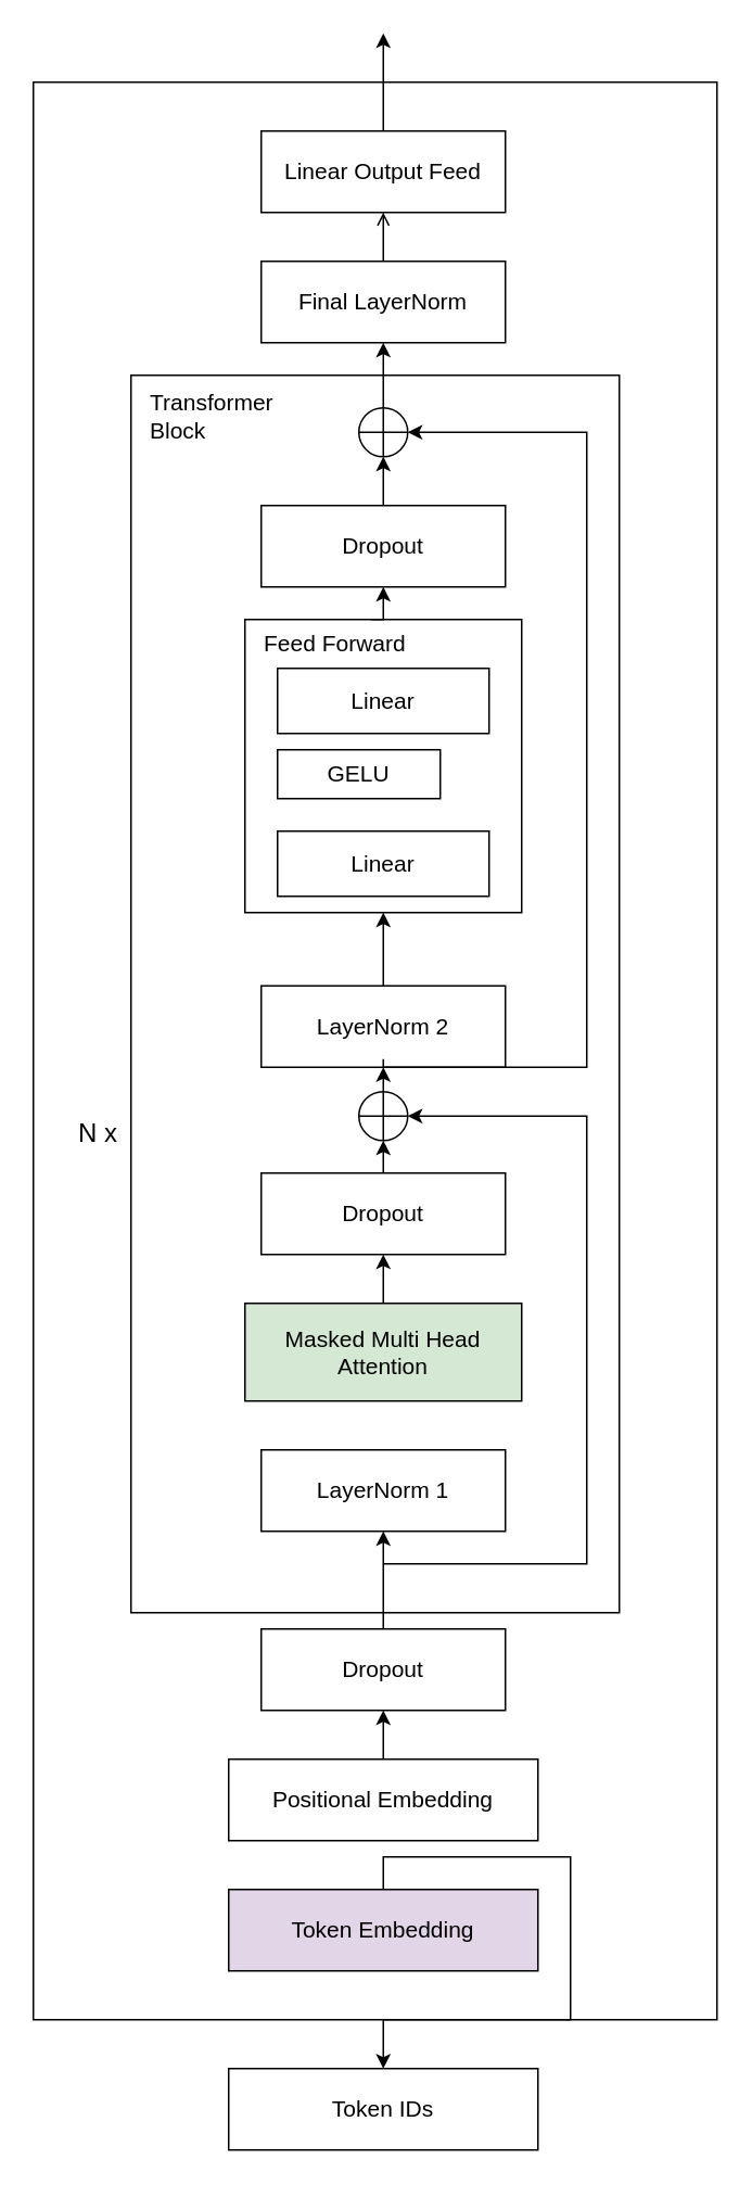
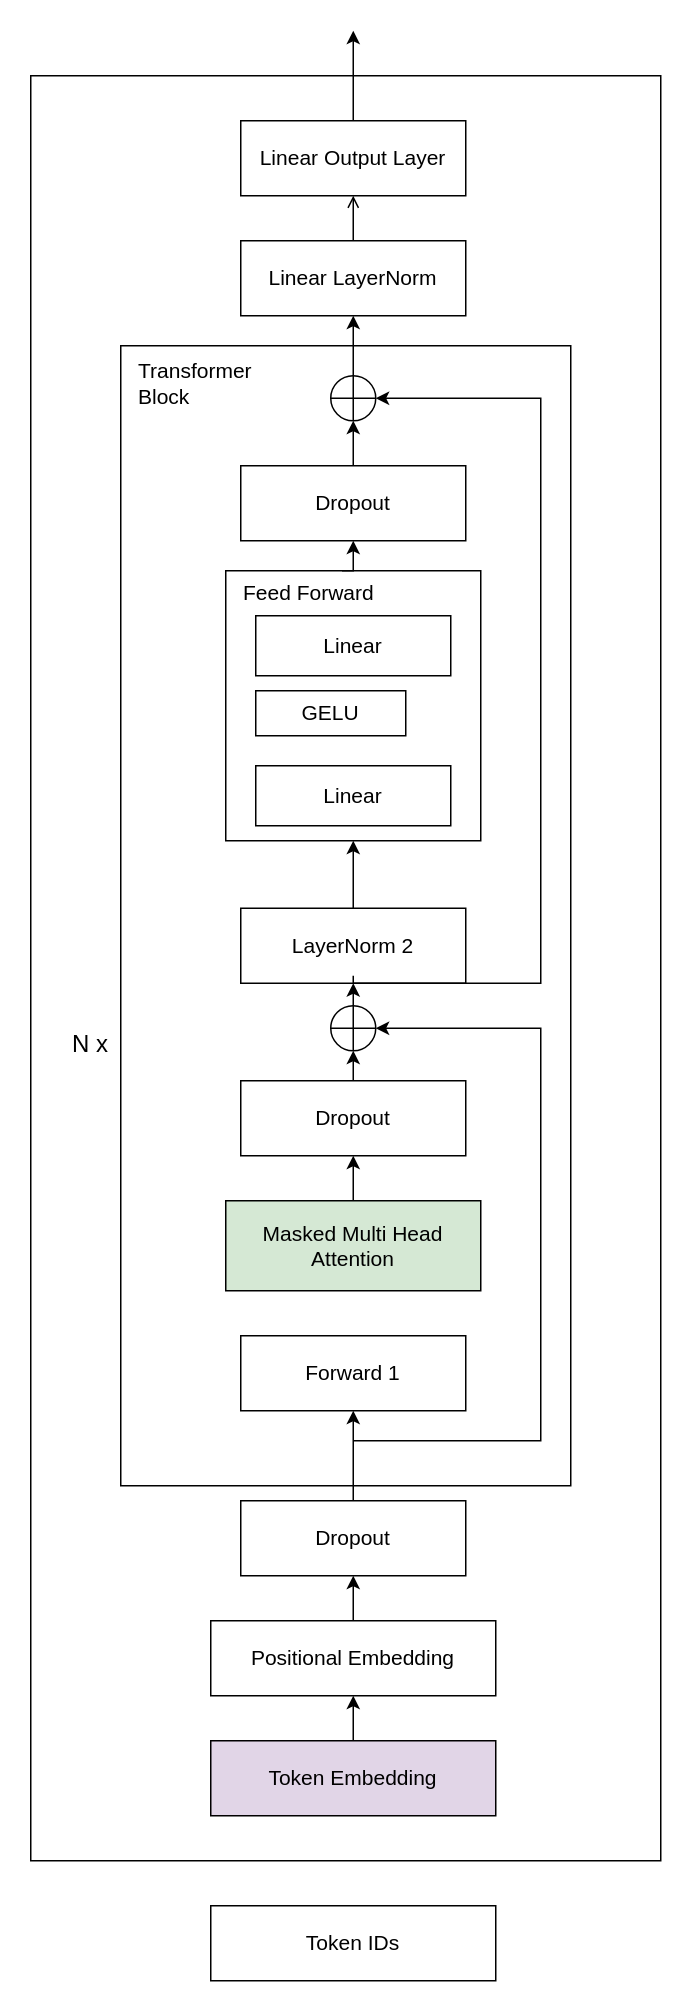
  <mxCell id="0" />
  <mxCell id="1" parent="0" />
  <mxCell id="2" value="" style="rounded=0;whiteSpace=wrap;html=1;" vertex="1" parent="1"><mxGeometry x="20" y="50" width="420" height="1190" as="geometry" /></mxCell>
  <mxCell id="3" value="" style="rounded=0;whiteSpace=wrap;html=1;fontSize=14;" vertex="1" parent="1"><mxGeometry x="80" y="230" width="300" height="760" as="geometry" /></mxCell>
  <mxCell id="4" value="" style="rounded=0;whiteSpace=wrap;html=1;fontSize=14;" vertex="1" parent="1"><mxGeometry x="150" y="380" width="170" height="180" as="geometry" /></mxCell>
  <mxCell id="5" style="edgeStyle=orthogonalEdgeStyle;rounded=0;orthogonalLoop=1;jettySize=auto;html=1;exitX=0.5;exitY=0;exitDx=0;exitDy=0;fontSize=14;" edge="1" parent="1" source="6"><mxGeometry relative="1" as="geometry"><mxPoint x="235" y="20" as="targetPoint" /></mxGeometry></mxCell>
- <mxCell id="6" value="&lt;font style=&quot;font-size: 14px;&quot;&gt;Linear Output Feed&lt;/font&gt;" style="rounded=0;whiteSpace=wrap;html=1;fontSize=14;" vertex="1" parent="1"><mxGeometry x="160" y="80" width="150" height="50" as="geometry" /></mxCell>
+ <mxCell id="6" value="&lt;font style=&quot;font-size: 14px;&quot;&gt;Linear Output Layer&lt;/font&gt;" style="rounded=0;whiteSpace=wrap;html=1;fontSize=14;" vertex="1" parent="1"><mxGeometry x="160" y="80" width="150" height="50" as="geometry" /></mxCell>
  <mxCell id="7" style="edgeStyle=orthogonalEdgeStyle;rounded=0;orthogonalLoop=1;jettySize=auto;html=1;exitX=0.5;exitY=0;exitDx=0;exitDy=0;entryX=0.5;entryY=1;entryDx=0;entryDy=0;fontSize=14;endArrow=open;" edge="1" parent="1" source="8" target="6"><mxGeometry relative="1" as="geometry" /></mxCell>
- <mxCell id="8" value="&lt;font style=&quot;font-size: 14px;&quot;&gt;Final LayerNorm&lt;/font&gt;" style="rounded=0;whiteSpace=wrap;html=1;fontSize=14;" vertex="1" parent="1"><mxGeometry x="160" y="160" width="150" height="50" as="geometry" /></mxCell>
+ <mxCell id="8" value="&lt;font style=&quot;font-size: 14px;&quot;&gt;Linear LayerNorm&lt;/font&gt;" style="rounded=0;whiteSpace=wrap;html=1;fontSize=14;" vertex="1" parent="1"><mxGeometry x="160" y="160" width="150" height="50" as="geometry" /></mxCell>
  <mxCell id="9" style="edgeStyle=orthogonalEdgeStyle;rounded=0;orthogonalLoop=1;jettySize=auto;html=1;exitX=0.5;exitY=0;exitDx=0;exitDy=0;exitPerimeter=0;entryX=0.5;entryY=1;entryDx=0;entryDy=0;fontSize=14;" edge="1" parent="1" source="10" target="8"><mxGeometry relative="1" as="geometry" /></mxCell>
  <mxCell id="10" value="" style="verticalLabelPosition=bottom;verticalAlign=top;html=1;shape=mxgraph.flowchart.summing_function;fontSize=14;" vertex="1" parent="1"><mxGeometry x="220" y="250" width="30" height="30" as="geometry" /></mxCell>
  <mxCell id="11" value="&lt;font style=&quot;font-size: 14px;&quot;&gt;Dropout&lt;/font&gt;" style="rounded=0;whiteSpace=wrap;html=1;fontSize=14;" vertex="1" parent="1"><mxGeometry x="160" y="310" width="150" height="50" as="geometry" /></mxCell>
  <mxCell id="12" value="&lt;font style=&quot;font-size: 14px;&quot;&gt;Linear&lt;/font&gt;" style="rounded=0;whiteSpace=wrap;html=1;fontSize=14;" vertex="1" parent="1"><mxGeometry x="170" y="410" width="130" height="40" as="geometry" /></mxCell>
  <mxCell id="13" value="&lt;font style=&quot;font-size: 14px;&quot;&gt;GELU&lt;/font&gt;" style="rounded=0;whiteSpace=wrap;html=1;fontSize=14;" vertex="1" parent="1"><mxGeometry x="170" y="460" width="100" height="30" as="geometry" /></mxCell>
  <mxCell id="14" value="&lt;font style=&quot;font-size: 14px;&quot;&gt;Linear&lt;/font&gt;" style="rounded=0;whiteSpace=wrap;html=1;fontSize=14;" vertex="1" parent="1"><mxGeometry x="170" y="510" width="130" height="40" as="geometry" /></mxCell>
  <mxCell id="15" style="edgeStyle=orthogonalEdgeStyle;rounded=0;orthogonalLoop=1;jettySize=auto;html=1;exitX=0.75;exitY=0;exitDx=0;exitDy=0;entryX=0.5;entryY=1;entryDx=0;entryDy=0;fontSize=14;" edge="1" parent="1" source="16" target="11"><mxGeometry relative="1" as="geometry" /></mxCell>
  <mxCell id="16" value="Feed Forward" style="text;html=1;align=left;verticalAlign=middle;whiteSpace=wrap;rounded=0;fontSize=14;" vertex="1" parent="1"><mxGeometry x="160" y="380" width="90" height="30" as="geometry" /></mxCell>
  <mxCell id="17" style="edgeStyle=orthogonalEdgeStyle;rounded=0;orthogonalLoop=1;jettySize=auto;html=1;exitX=0.5;exitY=0;exitDx=0;exitDy=0;fontSize=14;" edge="1" parent="1" source="18" target="4"><mxGeometry relative="1" as="geometry" /></mxCell>
  <mxCell id="18" value="&lt;font style=&quot;font-size: 14px;&quot;&gt;LayerNorm 2&lt;/font&gt;" style="rounded=0;whiteSpace=wrap;html=1;fontSize=14;" vertex="1" parent="1"><mxGeometry x="160" y="605" width="150" height="50" as="geometry" /></mxCell>
  <mxCell id="19" style="edgeStyle=orthogonalEdgeStyle;rounded=0;orthogonalLoop=1;jettySize=auto;html=1;exitX=0.5;exitY=0;exitDx=0;exitDy=0;exitPerimeter=0;entryX=0.5;entryY=1;entryDx=0;entryDy=0;fontSize=14;" edge="1" parent="1" source="20" target="18"><mxGeometry relative="1" as="geometry" /></mxCell>
  <mxCell id="20" value="" style="verticalLabelPosition=bottom;verticalAlign=top;html=1;shape=mxgraph.flowchart.summing_function;fontSize=14;" vertex="1" parent="1"><mxGeometry x="220" y="670" width="30" height="30" as="geometry" /></mxCell>
  <mxCell id="21" value="&lt;font style=&quot;font-size: 14px;&quot;&gt;Dropout&lt;/font&gt;" style="rounded=0;whiteSpace=wrap;html=1;fontSize=14;" vertex="1" parent="1"><mxGeometry x="160" y="720" width="150" height="50" as="geometry" /></mxCell>
  <mxCell id="22" value="" style="edgeStyle=orthogonalEdgeStyle;rounded=0;orthogonalLoop=1;jettySize=auto;html=1;fontSize=14;" edge="1" parent="1" source="23" target="21"><mxGeometry relative="1" as="geometry" /></mxCell>
  <mxCell id="23" value="&lt;font style=&quot;font-size: 14px;&quot;&gt;Masked Multi Head Attention&lt;/font&gt;" style="rounded=0;whiteSpace=wrap;html=1;fontSize=14;fillColor=#d5e8d4;" vertex="1" parent="1"><mxGeometry x="150" y="800" width="170" height="60" as="geometry" /></mxCell>
- <mxCell id="24" value="&lt;font style=&quot;font-size: 14px;&quot;&gt;LayerNorm 1&lt;/font&gt;" style="rounded=0;whiteSpace=wrap;html=1;fontSize=14;" vertex="1" parent="1"><mxGeometry x="160" y="890" width="150" height="50" as="geometry" /></mxCell>
+ <mxCell id="24" value="&lt;font style=&quot;font-size: 14px;&quot;&gt;Forward 1&lt;/font&gt;" style="rounded=0;whiteSpace=wrap;html=1;fontSize=14;" vertex="1" parent="1"><mxGeometry x="160" y="890" width="150" height="50" as="geometry" /></mxCell>
  <mxCell id="25" style="edgeStyle=orthogonalEdgeStyle;rounded=0;orthogonalLoop=1;jettySize=auto;html=1;exitX=0.5;exitY=0;exitDx=0;exitDy=0;entryX=0.5;entryY=1;entryDx=0;entryDy=0;entryPerimeter=0;fontSize=14;" edge="1" parent="1" source="21" target="20"><mxGeometry relative="1" as="geometry" /></mxCell>
  <mxCell id="26" style="edgeStyle=orthogonalEdgeStyle;rounded=0;orthogonalLoop=1;jettySize=auto;html=1;exitX=0.5;exitY=0;exitDx=0;exitDy=0;entryX=0.5;entryY=1;entryDx=0;entryDy=0;entryPerimeter=0;fontSize=14;" edge="1" parent="1" source="11" target="10"><mxGeometry relative="1" as="geometry" /></mxCell>
  <mxCell id="27" value="" style="endArrow=classic;html=1;rounded=0;entryX=0.5;entryY=1;entryDx=0;entryDy=0;fontSize=14;exitX=0.5;exitY=0;exitDx=0;exitDy=0;" edge="1" parent="1" source="29" target="24"><mxGeometry width="50" height="50" relative="1" as="geometry"><mxPoint x="235" y="1000" as="sourcePoint" /><mxPoint x="350" y="530" as="targetPoint" /></mxGeometry></mxCell>
  <mxCell id="28" value="Transformer Block" style="text;html=1;align=left;verticalAlign=middle;whiteSpace=wrap;rounded=0;fontSize=14;" vertex="1" parent="1"><mxGeometry x="90" y="240" width="60" height="30" as="geometry" /></mxCell>
  <mxCell id="29" value="Dropout" style="rounded=0;whiteSpace=wrap;html=1;fontSize=14;" vertex="1" parent="1"><mxGeometry x="160" y="1000" width="150" height="50" as="geometry" /></mxCell>
  <mxCell id="30" style="edgeStyle=orthogonalEdgeStyle;rounded=0;orthogonalLoop=1;jettySize=auto;html=1;exitX=0.5;exitY=0;exitDx=0;exitDy=0;entryX=0.5;entryY=1;entryDx=0;entryDy=0;" edge="1" parent="1" source="31" target="29"><mxGeometry relative="1" as="geometry" /></mxCell>
  <mxCell id="31" value="Positional Embedding" style="rounded=0;whiteSpace=wrap;html=1;fontSize=14;" vertex="1" parent="1"><mxGeometry x="140" y="1080" width="190" height="50" as="geometry" /></mxCell>
- <mxCell id="32" style="edgeStyle=orthogonalEdgeStyle;rounded=0;orthogonalLoop=1;jettySize=auto;html=1;exitX=0.5;exitY=0;exitDx=0;exitDy=0;" edge="1" parent="1" source="33" target="34"><mxGeometry relative="1" as="geometry" /></mxCell>
+ <mxCell id="32" style="edgeStyle=orthogonalEdgeStyle;rounded=0;orthogonalLoop=1;jettySize=auto;html=1;exitX=0.5;exitY=0;exitDx=0;exitDy=0;entryX=0.5;entryY=1;entryDx=0;entryDy=0;" edge="1" parent="1" source="33" target="31"><mxGeometry relative="1" as="geometry" /></mxCell>
  <mxCell id="33" value="Token Embedding" style="rounded=0;whiteSpace=wrap;html=1;fontSize=14;fillColor=#e1d5e7;" vertex="1" parent="1"><mxGeometry x="140" y="1160" width="190" height="50" as="geometry" /></mxCell>
  <mxCell id="34" value="Token IDs" style="rounded=0;whiteSpace=wrap;html=1;fontSize=14;" vertex="1" parent="1"><mxGeometry x="140" y="1270" width="190" height="50" as="geometry" /></mxCell>
  <mxCell id="35" value="" style="endArrow=classic;html=1;rounded=0;edgeStyle=orthogonalEdgeStyle;entryX=1;entryY=0.5;entryDx=0;entryDy=0;entryPerimeter=0;" edge="1" parent="1" target="20"><mxGeometry width="50" height="50" relative="1" as="geometry"><mxPoint x="235" y="960" as="sourcePoint" /><mxPoint x="540" y="880" as="targetPoint" /><Array as="points"><mxPoint x="360" y="960" /><mxPoint x="360" y="685" /></Array></mxGeometry></mxCell>
  <mxCell id="36" value="" style="endArrow=classic;html=1;rounded=0;edgeStyle=orthogonalEdgeStyle;entryX=1;entryY=0.5;entryDx=0;entryDy=0;entryPerimeter=0;" edge="1" parent="1" target="10"><mxGeometry width="50" height="50" relative="1" as="geometry"><mxPoint x="235" y="650" as="sourcePoint" /><mxPoint x="255" y="380" as="targetPoint" /><Array as="points"><mxPoint x="235" y="655" /><mxPoint x="360" y="655" /><mxPoint x="360" y="265" /></Array></mxGeometry></mxCell>
  <mxCell id="37" value="N x" style="text;html=1;align=center;verticalAlign=middle;whiteSpace=wrap;rounded=0;fontSize=16;" vertex="1" parent="1"><mxGeometry x="30" y="680" width="60" height="30" as="geometry" /></mxCell>
